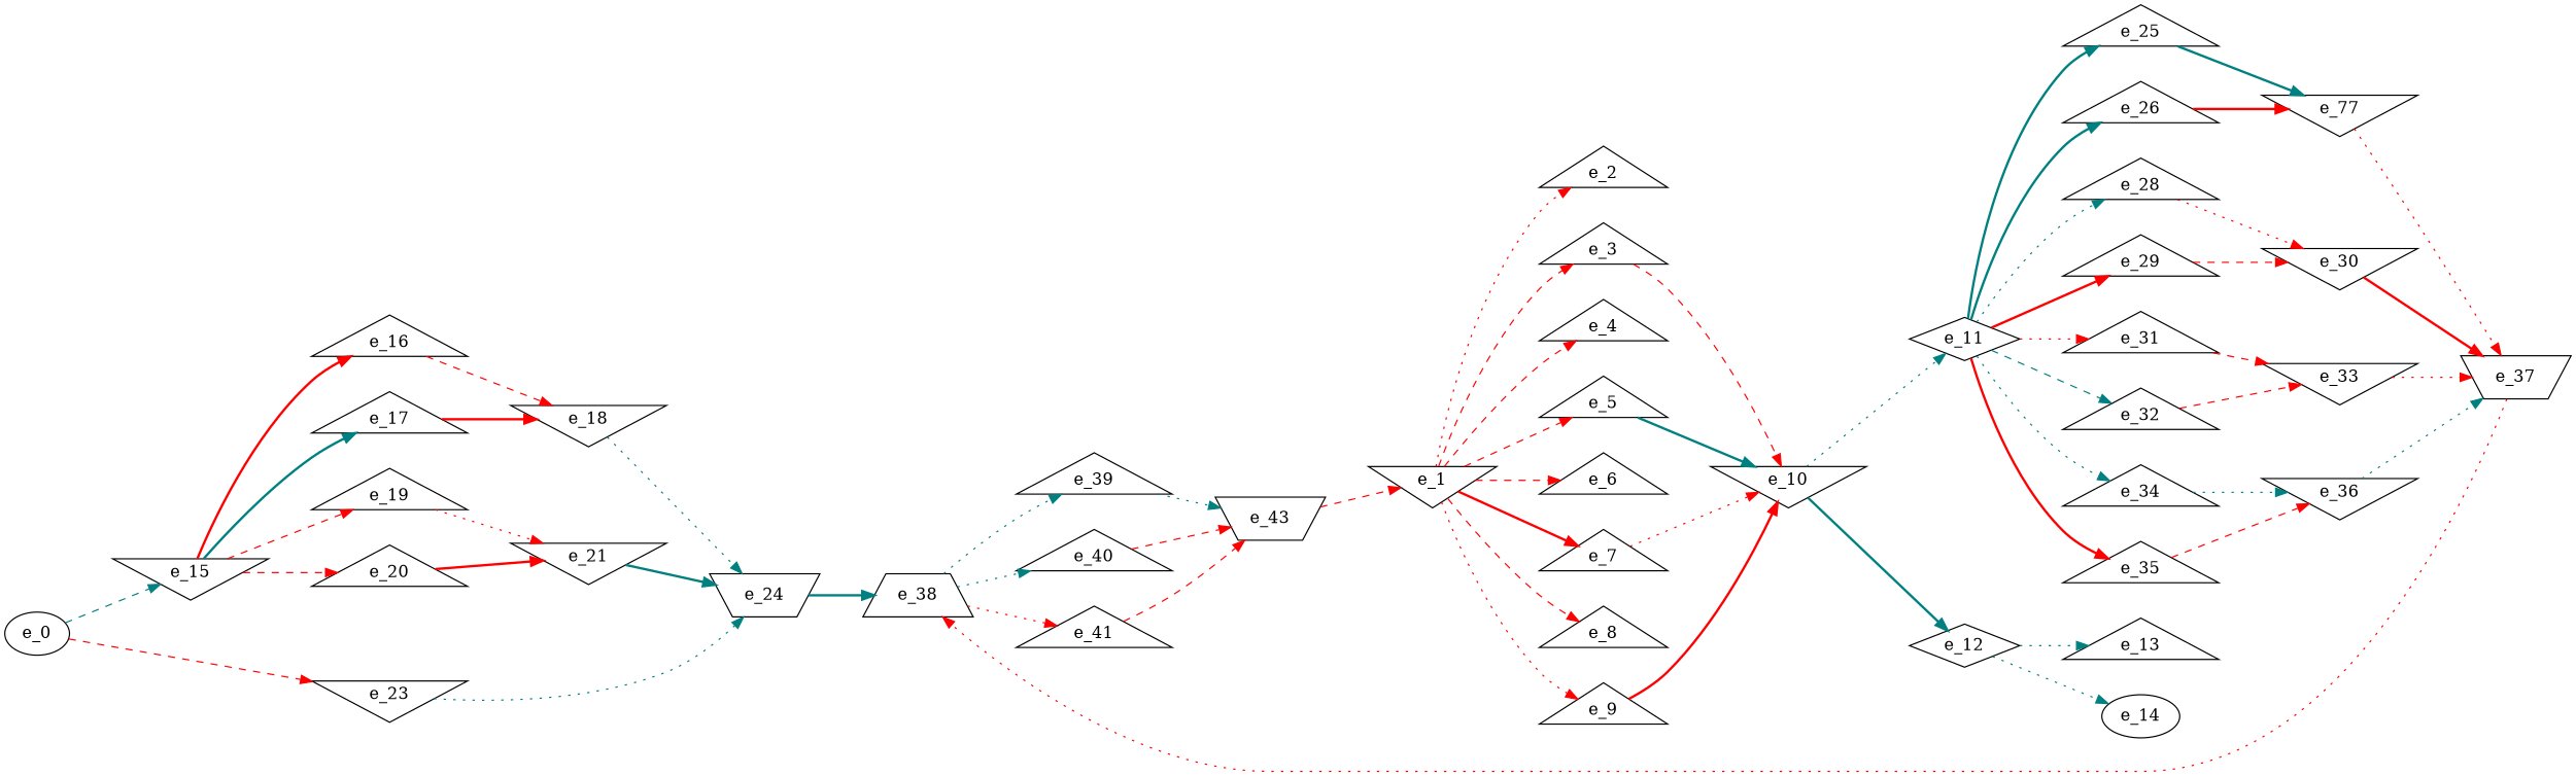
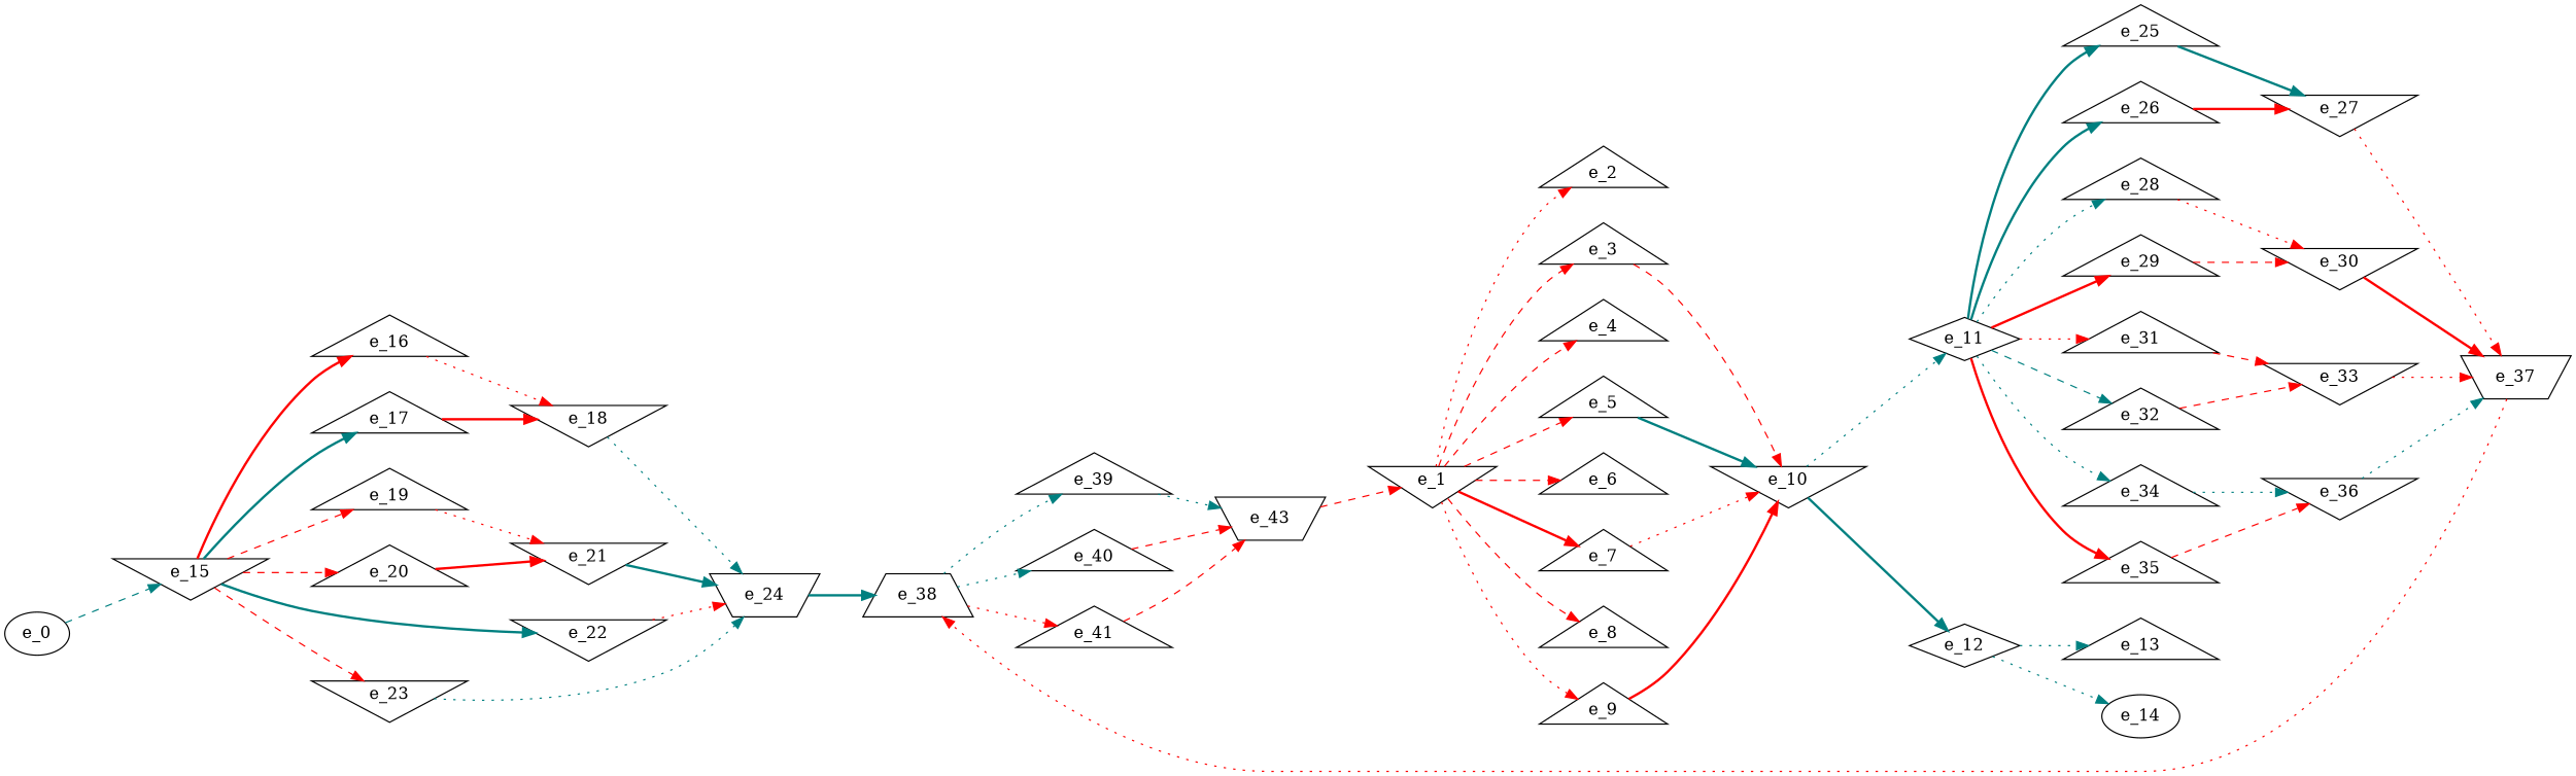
  digraph {
    rankdir=LR
    node [shape=triangle]
    edge [color=red style=dotted]
    e_15 [shape=invtriangle]
    e_16
    e_17
    e_19
    e_20
+   e_22 [shape=invtriangle]
    e_23 [shape=invtriangle]
    e_0 [shape=""]
    e_1 [shape=invtriangle]
    e_2
    e_3
    e_4
    e_5
    e_6
    e_7
    e_8
    e_9
    e_10 [shape=invtriangle]
    e_11 [shape=diamond]
    e_12 [shape=diamond]
    e_25
    e_26
    e_28
    e_29
    e_31
    e_32
    e_34
    e_35
    e_13
    e_14 [shape=""]
-   e_27 [shape=invtriangle label=e_77]
+   e_27 [shape=invtriangle]
    e_30 [shape=invtriangle]
    e_33 [shape=invtriangle]
    e_36 [shape=invtriangle]
    e_18 [shape=invtriangle]
    e_21 [shape=invtriangle]
    e_24 [shape=invtrapezium]
    e_38 [shape=trapezium]
    e_39
    e_40
    e_41
    e_37 [shape=invtrapezium]
    e_43 [shape=invtrapezium]
    e_15 -> e_16 [style=bold]
    e_15 -> e_17 [color=teal style=bold]
    e_15 -> e_19 [style=dashed]
    e_15 -> e_20 [style=dashed]
-   e_0 -> e_23 [style=dashed]
-   e_16 -> e_18 [style=dashed]
+   e_15 -> e_22 [color=teal style=bold]
+   e_15 -> e_23 [style=dashed]
+   e_16 -> e_18
    e_17 -> e_18 [style=bold]
    e_19 -> e_21
    e_20 -> e_21 [style=bold]
+   e_22 -> e_24
    e_23 -> e_24 [color=teal]
    e_0 -> e_15 [color=teal style=dashed]
    e_1 -> e_2
    e_1 -> e_3 [style=dashed]
    e_1 -> e_4 [style=dashed]
    e_1 -> e_5 [style=dashed]
    e_1 -> e_6 [style=dashed]
    e_1 -> e_7 [style=bold]
    e_1 -> e_8 [style=dashed]
    e_1 -> e_9
    e_3 -> e_10 [style=dashed]
    e_5 -> e_10 [color=teal style=bold]
    e_7 -> e_10
    e_9 -> e_10 [style=bold]
    e_10 -> e_11 [color=teal]
    e_10 -> e_12 [color=teal style=bold]
    e_11 -> e_25 [color=teal style=bold]
    e_11 -> e_26 [color=teal style=bold]
    e_11 -> e_28 [color=teal]
    e_11 -> e_29 [style=bold]
    e_11 -> e_31
    e_11 -> e_32 [color=teal style=dashed]
    e_11 -> e_34 [color=teal]
    e_11 -> e_35 [style=bold]
    e_12 -> e_13 [color=teal]
    e_12 -> e_14 [color=teal]
    e_25 -> e_27 [color=teal style=bold]
    e_26 -> e_27 [style=bold]
    e_28 -> e_30
    e_29 -> e_30 [style=dashed]
    e_31 -> e_33 [style=dashed]
    e_32 -> e_33 [style=dashed]
    e_34 -> e_36 [color=teal]
    e_35 -> e_36 [style=dashed]
    e_27 -> e_37
    e_30 -> e_37 [style=bold]
    e_33 -> e_37
    e_36 -> e_37 [color=teal]
    e_18 -> e_24 [color=teal]
    e_21 -> e_24 [color=teal style=bold]
    e_24 -> e_38 [color=teal style=bold]
    e_38 -> e_39 [color=teal]
    e_38 -> e_40 [color=teal]
    e_38 -> e_41
    e_39 -> e_43 [color=teal]
    e_40 -> e_43 [style=dashed]
    e_41 -> e_43 [style=dashed]
    e_37 -> e_38
    e_43 -> e_1 [style=dashed]
  }
